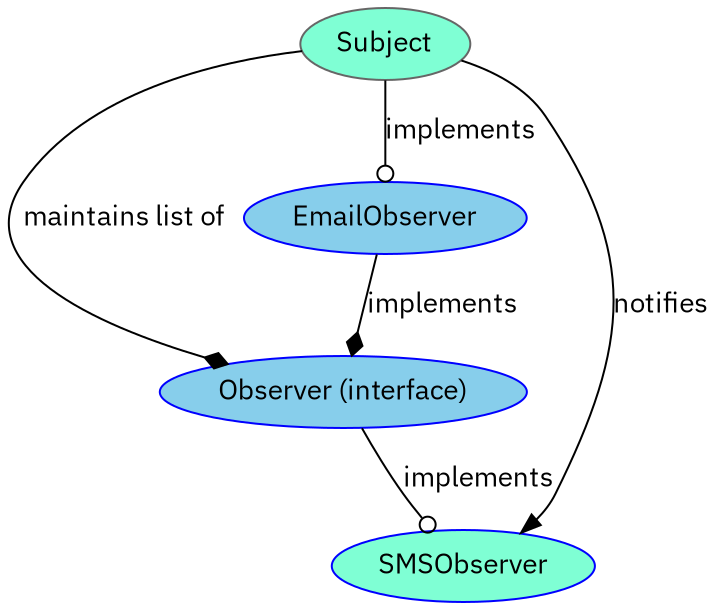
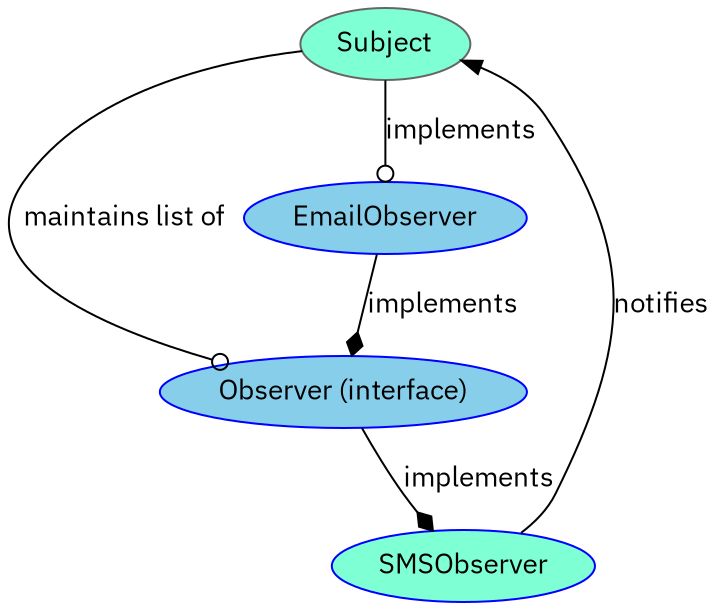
  digraph {
    fontname="IBM Plex Sans"
    node [color=blue fillcolor=aquamarine fontname="IBM Plex Sans" style=filled]
    edge [arrowhead=diamond fontname="IBM Plex Sans"]
    n1 [color=gray40 label=Subject]
    n2 [fillcolor=skyblue label="Observer (interface)"]
    n3 [fillcolor=skyblue label=EmailObserver]
    n4 [label=SMSObserver]
-   n1 -> n2 [label="maintains list of"]
+   n1 -> n2 [arrowhead=odot label="maintains list of"]
    n1 -> n3 [arrowhead=odot label=implements]
-   n1 -> n4 [arrowhead=normal label=notifies]
-   n2 -> n4 [arrowhead=odot label=implements]
+   n4 -> n1 [arrowhead=normal label=notifies]
+   n2 -> n4 [label=implements]
    n3 -> n2 [label=implements]
  }
